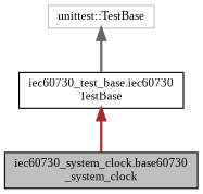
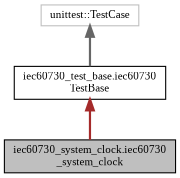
  digraph {
    fontname="Liberation Serif"
    node [color=black fillcolor=white fontname="Liberation Serif" fontsize=10 shape=record style=filled]
    edge [dir=back fontname="Liberation Serif" fontsize=10 labelfontname=Helvetica labelfontsize=10 style=bold]
-   n1 [fillcolor=grey75 fontcolor=black height=0.2 label="iec60730_system_clock.base60730\l_system_clock" width=0.4]
-   n2 [color=grey75 height=0.2 label="unittest::TestBase" width=0.4]
+   n1 [fillcolor=grey75 fontcolor=black height=0.2 label="iec60730_system_clock.iec60730\l_system_clock" width=0.4]
+   n2 [color=grey75 height=0.2 label="unittest::TestCase" width=0.4]
    n3 [height=0.2 label="iec60730_test_base.iec60730\lTestBase" width=0.4]
    n2 -> n3 [color=gray40]
    n3 -> n1 [color=brown]
  }
